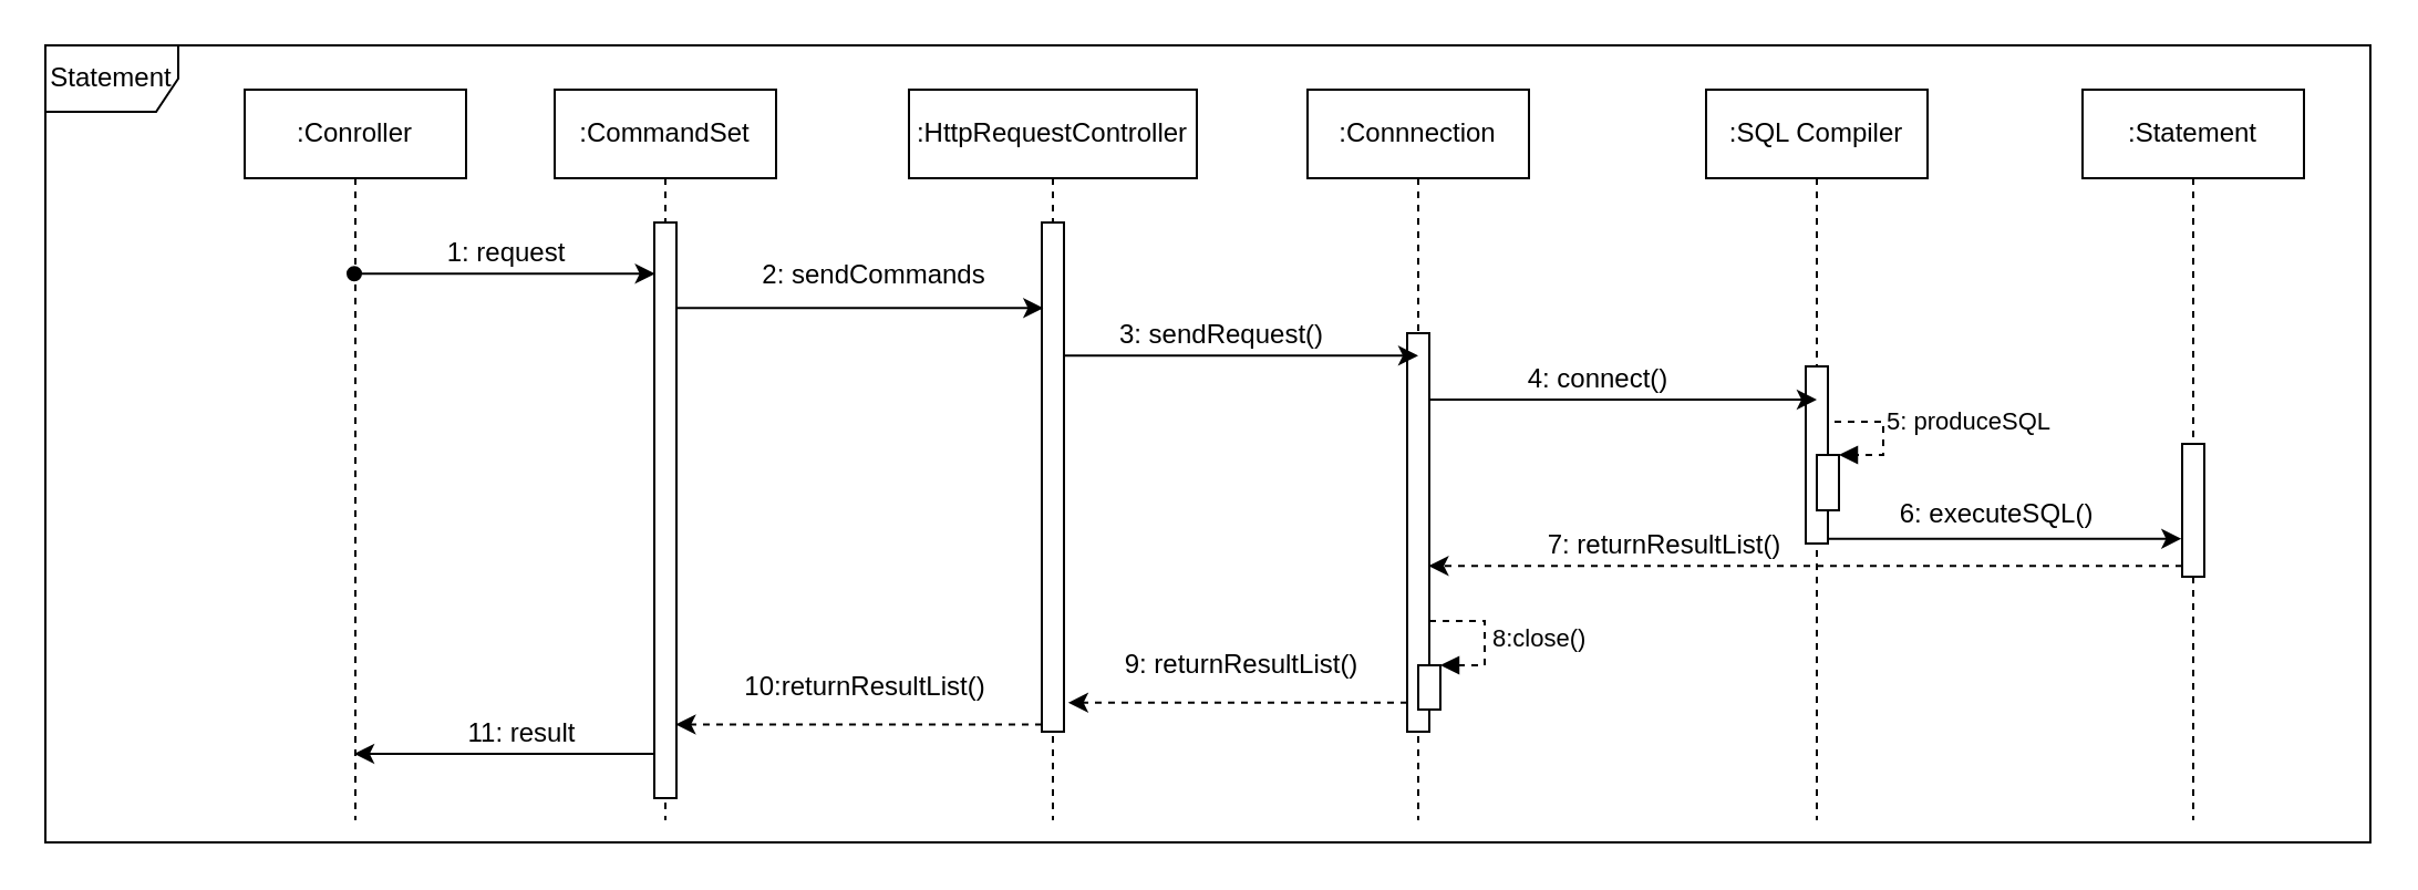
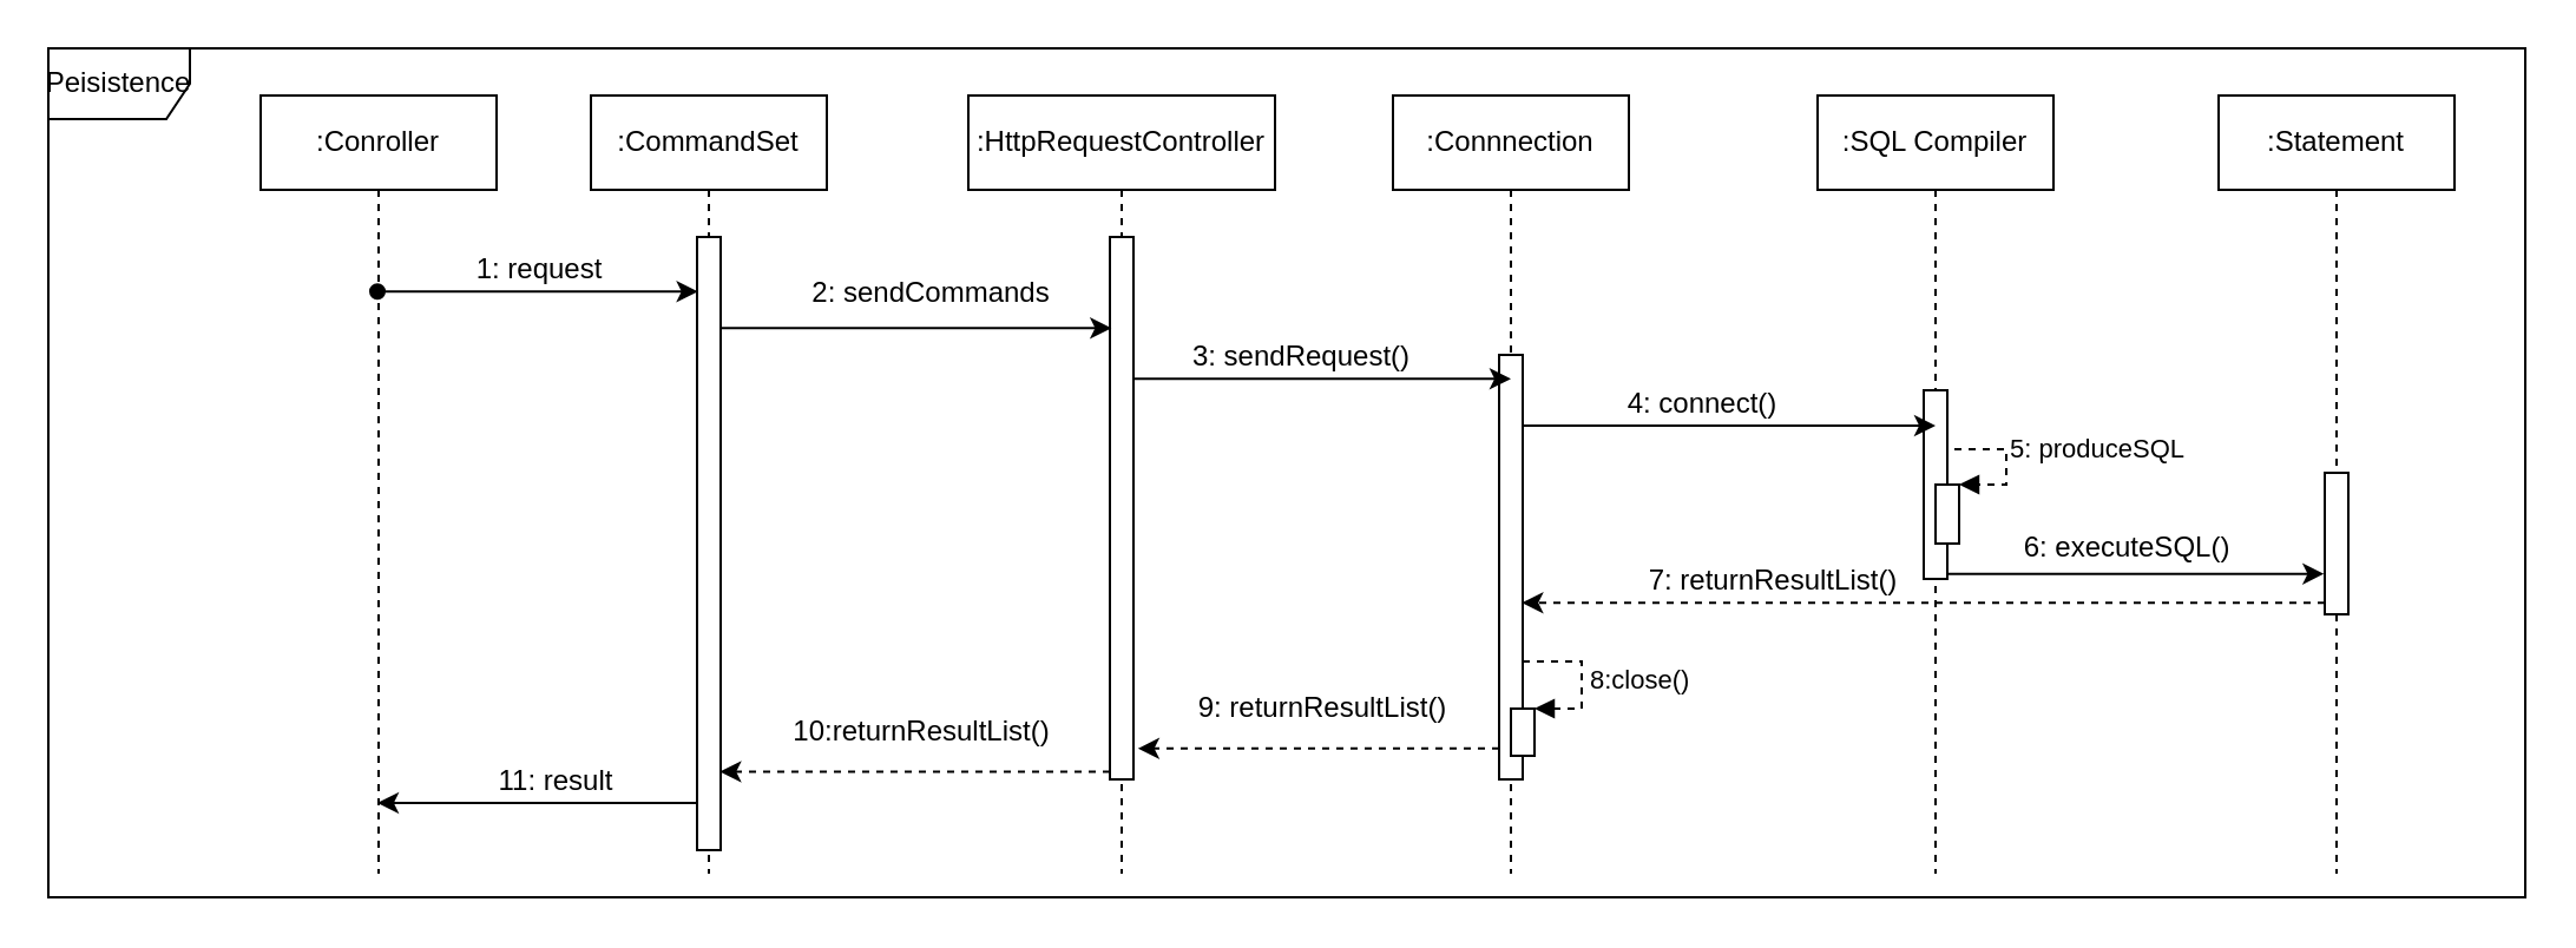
  <mxCell id="0" />
  <mxCell id="1" parent="0" />
  <mxCell id="2" style="rounded=0;orthogonalLoop=1;jettySize=auto;html=1;entryX=0.033;entryY=0.089;entryDx=0;entryDy=0;entryPerimeter=0;startArrow=oval;startFill=1;" edge="1" parent="1" source="4" target="6"><mxGeometry relative="1" as="geometry"><mxPoint x="290" y="107" as="targetPoint" /></mxGeometry></mxCell>
  <mxCell id="3" value="1: request" style="text;html=1;resizable=0;points=[];align=center;verticalAlign=middle;labelBackgroundColor=#ffffff;" vertex="1" connectable="0" parent="2"><mxGeometry x="0.25" relative="1" as="geometry"><mxPoint x="-17.5" y="-10" as="offset" /></mxGeometry></mxCell>
  <mxCell id="4" value=":Conroller" style="shape=umlLifeline;perimeter=lifelinePerimeter;whiteSpace=wrap;html=1;container=1;collapsible=0;recursiveResize=0;outlineConnect=0;" vertex="1" parent="1"><mxGeometry x="110" y="40" width="100" height="330" as="geometry" /></mxCell>
  <mxCell id="5" value=":CommandSet" style="shape=umlLifeline;perimeter=lifelinePerimeter;whiteSpace=wrap;html=1;container=1;collapsible=0;recursiveResize=0;outlineConnect=0;" vertex="1" parent="1"><mxGeometry x="250" y="40" width="100" height="330" as="geometry" /></mxCell>
  <mxCell id="6" value="" style="html=1;points=[];perimeter=orthogonalPerimeter;" vertex="1" parent="5"><mxGeometry x="45" y="60" width="10" height="260" as="geometry" /></mxCell>
  <mxCell id="7" value=":HttpRequestController" style="shape=umlLifeline;perimeter=lifelinePerimeter;whiteSpace=wrap;html=1;container=1;collapsible=0;recursiveResize=0;outlineConnect=0;" vertex="1" parent="1"><mxGeometry x="410" y="40" width="130" height="330" as="geometry" /></mxCell>
  <mxCell id="8" value="" style="html=1;points=[];perimeter=orthogonalPerimeter;" vertex="1" parent="7"><mxGeometry x="60" y="60" width="10" height="230" as="geometry" /></mxCell>
  <mxCell id="9" value=":Connnection" style="shape=umlLifeline;perimeter=lifelinePerimeter;whiteSpace=wrap;html=1;container=1;collapsible=0;recursiveResize=0;outlineConnect=0;" vertex="1" parent="1"><mxGeometry x="590" y="40" width="100" height="330" as="geometry" /></mxCell>
  <mxCell id="10" value="" style="html=1;points=[];perimeter=orthogonalPerimeter;" vertex="1" parent="9"><mxGeometry x="45" y="110" width="10" height="180" as="geometry" /></mxCell>
  <mxCell id="11" value="" style="html=1;points=[];perimeter=orthogonalPerimeter;" vertex="1" parent="9"><mxGeometry x="50" y="260" width="10" height="20" as="geometry" /></mxCell>
  <mxCell id="12" value="8:close()" style="edgeStyle=orthogonalEdgeStyle;html=1;align=left;spacingLeft=2;endArrow=block;rounded=0;entryX=1;entryY=0;dashed=1;" edge="1" target="11" parent="9"><mxGeometry relative="1" as="geometry"><mxPoint x="55" y="240" as="sourcePoint" /><Array as="points"><mxPoint x="80" y="240" /></Array></mxGeometry></mxCell>
  <mxCell id="13" value=":SQL Compiler" style="shape=umlLifeline;perimeter=lifelinePerimeter;whiteSpace=wrap;html=1;container=1;collapsible=0;recursiveResize=0;outlineConnect=0;" vertex="1" parent="1"><mxGeometry x="770" y="40" width="100" height="330" as="geometry" /></mxCell>
  <mxCell id="14" value="" style="html=1;points=[];perimeter=orthogonalPerimeter;" vertex="1" parent="13"><mxGeometry x="45" y="125" width="10" height="80" as="geometry" /></mxCell>
  <mxCell id="15" value="" style="html=1;points=[];perimeter=orthogonalPerimeter;" vertex="1" parent="13"><mxGeometry x="50" y="165" width="10" height="25" as="geometry" /></mxCell>
  <mxCell id="16" value="5: produceSQL" style="edgeStyle=orthogonalEdgeStyle;html=1;align=left;spacingLeft=2;endArrow=block;rounded=0;entryX=1;entryY=0;dashed=1;" edge="1" target="15" parent="13"><mxGeometry relative="1" as="geometry"><mxPoint x="55" y="135" as="sourcePoint" /><Array as="points"><mxPoint x="55" y="150" /><mxPoint x="80" y="150" /><mxPoint x="80" y="165" /></Array></mxGeometry></mxCell>
  <mxCell id="17" value=":Statement" style="shape=umlLifeline;perimeter=lifelinePerimeter;whiteSpace=wrap;html=1;container=1;collapsible=0;recursiveResize=0;outlineConnect=0;" vertex="1" parent="1"><mxGeometry x="940" y="40" width="100" height="330" as="geometry" /></mxCell>
  <mxCell id="18" style="edgeStyle=none;rounded=0;orthogonalLoop=1;jettySize=auto;html=1;startArrow=none;startFill=0;" edge="1" parent="17" source="19" target="17"><mxGeometry relative="1" as="geometry" /></mxCell>
  <mxCell id="19" value="" style="html=1;points=[];perimeter=orthogonalPerimeter;" vertex="1" parent="17"><mxGeometry x="45" y="160" width="10" height="60" as="geometry" /></mxCell>
  <mxCell id="20" style="edgeStyle=none;rounded=0;orthogonalLoop=1;jettySize=auto;html=1;" edge="1" parent="1" source="6" target="4"><mxGeometry relative="1" as="geometry"><mxPoint x="170" y="310" as="targetPoint" /><mxPoint x="290" y="320" as="sourcePoint" /><Array as="points"><mxPoint x="250" y="340" /><mxPoint x="180" y="340" /></Array></mxGeometry></mxCell>
  <mxCell id="21" value="11: result" style="text;html=1;resizable=0;points=[];align=center;verticalAlign=middle;labelBackgroundColor=#ffffff;" vertex="1" connectable="0" parent="20"><mxGeometry x="-0.346" y="2" relative="1" as="geometry"><mxPoint x="-17" y="-12" as="offset" /></mxGeometry></mxCell>
  <mxCell id="22" style="edgeStyle=none;rounded=0;orthogonalLoop=1;jettySize=auto;html=1;entryX=0.067;entryY=0.168;entryDx=0;entryDy=0;entryPerimeter=0;startArrow=none;startFill=0;" edge="1" parent="1" source="6" target="8"><mxGeometry relative="1" as="geometry" /></mxCell>
  <mxCell id="23" value="2: sendCommands" style="text;html=1;resizable=0;points=[];align=center;verticalAlign=middle;labelBackgroundColor=#ffffff;" vertex="1" connectable="0" parent="22"><mxGeometry x="0.149" y="3" relative="1" as="geometry"><mxPoint x="-7" y="-12" as="offset" /></mxGeometry></mxCell>
  <mxCell id="24" style="edgeStyle=none;rounded=0;orthogonalLoop=1;jettySize=auto;html=1;entryX=0.5;entryY=0.364;entryDx=0;entryDy=0;entryPerimeter=0;startArrow=none;startFill=0;" edge="1" parent="1" source="8" target="9"><mxGeometry relative="1" as="geometry" /></mxCell>
  <mxCell id="25" value="3: sendRequest()" style="text;html=1;resizable=0;points=[];align=center;verticalAlign=middle;labelBackgroundColor=#ffffff;" vertex="1" connectable="0" parent="24"><mxGeometry x="-0.229" y="2" relative="1" as="geometry"><mxPoint x="8" y="-8" as="offset" /></mxGeometry></mxCell>
  <mxCell id="26" style="edgeStyle=none;rounded=0;orthogonalLoop=1;jettySize=auto;html=1;startArrow=none;startFill=0;" edge="1" parent="1" source="10"><mxGeometry relative="1" as="geometry"><mxPoint x="820" y="180" as="targetPoint" /></mxGeometry></mxCell>
  <mxCell id="27" value="4: connect()" style="text;html=1;resizable=0;points=[];align=center;verticalAlign=middle;labelBackgroundColor=#ffffff;" vertex="1" connectable="0" parent="26"><mxGeometry x="-0.112" y="2" relative="1" as="geometry"><mxPoint x="-3" y="-8" as="offset" /></mxGeometry></mxCell>
  <mxCell id="28" style="edgeStyle=none;rounded=0;orthogonalLoop=1;jettySize=auto;html=1;startArrow=none;startFill=0;entryX=-0.033;entryY=0.714;entryDx=0;entryDy=0;entryPerimeter=0;" edge="1" parent="1" source="14" target="19"><mxGeometry relative="1" as="geometry"><mxPoint x="980" y="230" as="targetPoint" /></mxGeometry></mxCell>
  <mxCell id="29" value="6: executeSQL()" style="text;html=1;resizable=0;points=[];align=center;verticalAlign=middle;labelBackgroundColor=#ffffff;" vertex="1" connectable="0" parent="28"><mxGeometry x="0.203" y="-1" relative="1" as="geometry"><mxPoint x="-21" y="-12" as="offset" /></mxGeometry></mxCell>
  <mxCell id="30" style="edgeStyle=none;rounded=0;orthogonalLoop=1;jettySize=auto;html=1;entryX=0.967;entryY=0.584;entryDx=0;entryDy=0;entryPerimeter=0;startArrow=none;startFill=0;dashed=1;" edge="1" parent="1" source="19" target="10"><mxGeometry relative="1" as="geometry" /></mxCell>
  <mxCell id="31" value="7: returnResultList()" style="text;html=1;resizable=0;points=[];align=center;verticalAlign=middle;labelBackgroundColor=#ffffff;" vertex="1" connectable="0" parent="30"><mxGeometry x="0.176" y="-2" relative="1" as="geometry"><mxPoint x="-35" y="-8" as="offset" /></mxGeometry></mxCell>
  <mxCell id="32" style="rounded=0;orthogonalLoop=1;jettySize=auto;html=1;entryX=1.189;entryY=0.943;entryDx=0;entryDy=0;entryPerimeter=0;dashed=1;startArrow=none;startFill=0;" edge="1" parent="1" source="10" target="8"><mxGeometry relative="1" as="geometry" /></mxCell>
  <mxCell id="33" value="9: returnResultList()" style="text;html=1;resizable=0;points=[];align=center;verticalAlign=middle;labelBackgroundColor=#ffffff;" vertex="1" connectable="0" parent="32"><mxGeometry x="0.131" relative="1" as="geometry"><mxPoint x="11.5" y="-17" as="offset" /></mxGeometry></mxCell>
  <mxCell id="34" style="edgeStyle=none;rounded=0;orthogonalLoop=1;jettySize=auto;html=1;entryX=0.967;entryY=0.872;entryDx=0;entryDy=0;entryPerimeter=0;dashed=1;startArrow=none;startFill=0;" edge="1" parent="1" source="8" target="6"><mxGeometry relative="1" as="geometry" /></mxCell>
  <mxCell id="35" value="10:returnResultList()" style="text;html=1;resizable=0;points=[];align=center;verticalAlign=middle;labelBackgroundColor=#ffffff;" vertex="1" connectable="0" parent="34"><mxGeometry x="0.123" y="1" relative="1" as="geometry"><mxPoint x="12.5" y="-18" as="offset" /></mxGeometry></mxCell>
- <mxCell id="36" value="Statement" style="shape=umlFrame;whiteSpace=wrap;html=1;" vertex="1" parent="1"><mxGeometry x="20" y="20" width="1050" height="360" as="geometry" /></mxCell>
+ <mxCell id="36" value="Peisistence" style="shape=umlFrame;whiteSpace=wrap;html=1;" vertex="1" parent="1"><mxGeometry x="20" y="20" width="1050" height="360" as="geometry" /></mxCell>
